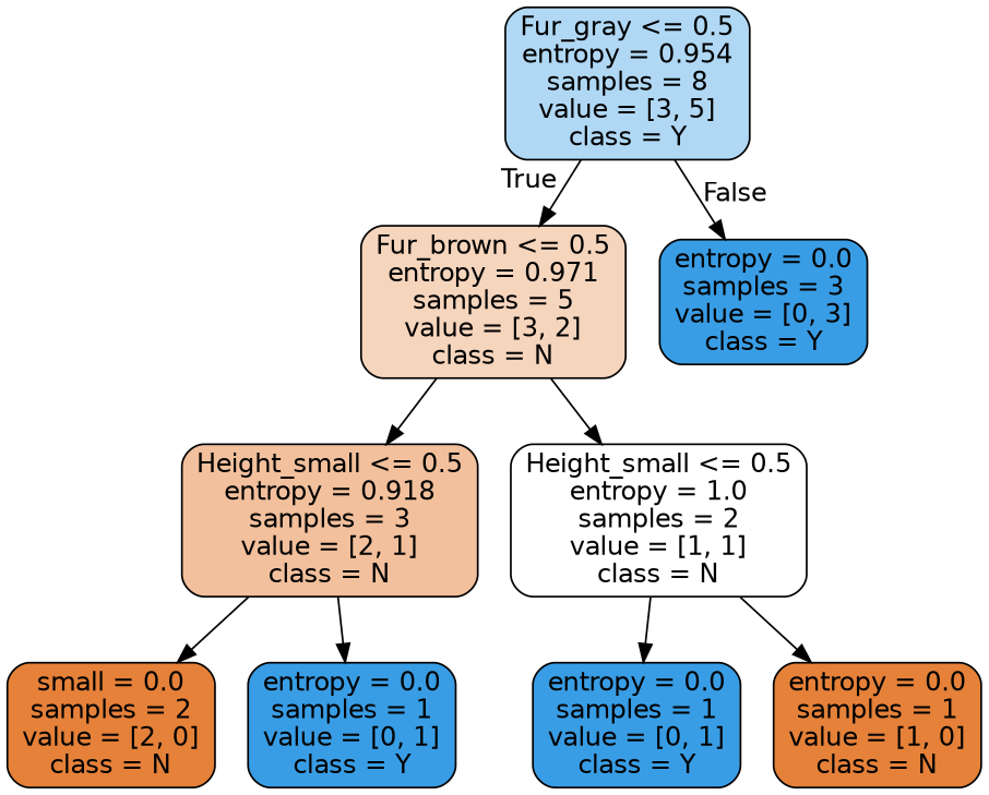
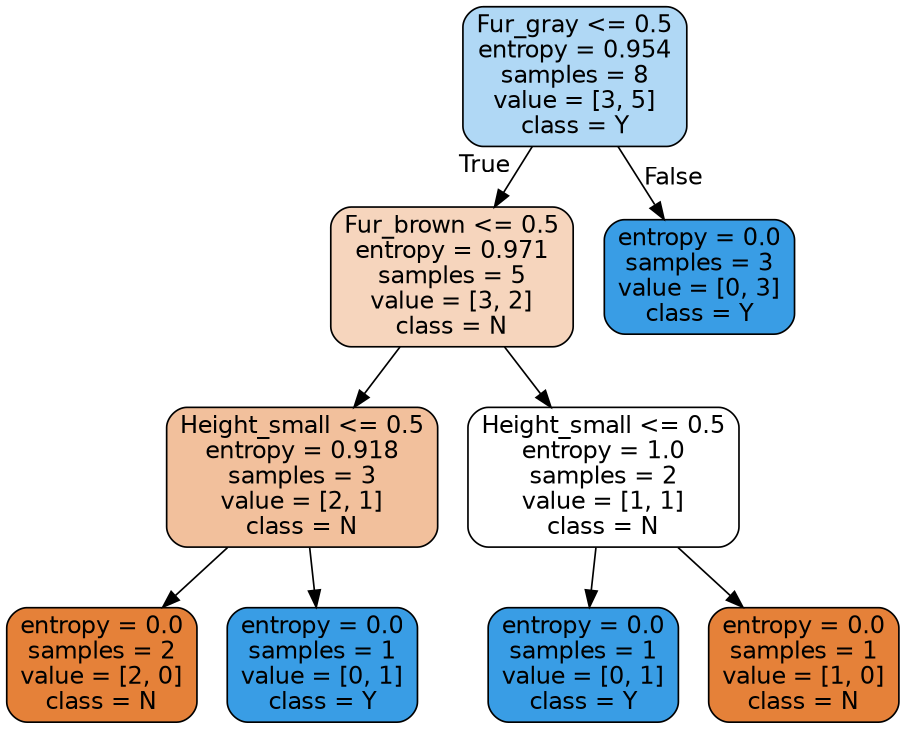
  digraph {
    node [color=black fillcolor="#399de5" fontname=helvetica shape=box style="filled, rounded"]
    edge [fontname=helvetica]
    n1 [fillcolor="#b0d8f5" label="Fur_gray <= 0.5\nentropy = 0.954\nsamples = 8\nvalue = [3, 5]\nclass = Y"]
    n2 [fillcolor="#f6d5bd" label="Fur_brown <= 0.5\nentropy = 0.971\nsamples = 5\nvalue = [3, 2]\nclass = N"]
    n3 [label="entropy = 0.0\nsamples = 3\nvalue = [0, 3]\nclass = Y"]
    n4 [fillcolor="#f2c09c" label="Height_small <= 0.5\nentropy = 0.918\nsamples = 3\nvalue = [2, 1]\nclass = N"]
    n5 [fillcolor="#ffffff" label="Height_small <= 0.5\nentropy = 1.0\nsamples = 2\nvalue = [1, 1]\nclass = N"]
-   n6 [fillcolor="#e58139" label="small = 0.0\nsamples = 2\nvalue = [2, 0]\nclass = N"]
+   n6 [fillcolor="#e58139" label="entropy = 0.0\nsamples = 2\nvalue = [2, 0]\nclass = N"]
    n7 [label="entropy = 0.0\nsamples = 1\nvalue = [0, 1]\nclass = Y"]
    n8 [label="entropy = 0.0\nsamples = 1\nvalue = [0, 1]\nclass = Y"]
    n9 [fillcolor="#e58139" label="entropy = 0.0\nsamples = 1\nvalue = [1, 0]\nclass = N"]
    n1 -> n2 [headlabel=True labelangle=45 labeldistance=2.5]
    n1 -> n3 [headlabel=False labelangle=-45 labeldistance=2.5]
    n2 -> n4
    n2 -> n5
    n4 -> n6
    n4 -> n7
    n5 -> n8
    n5 -> n9
  }
